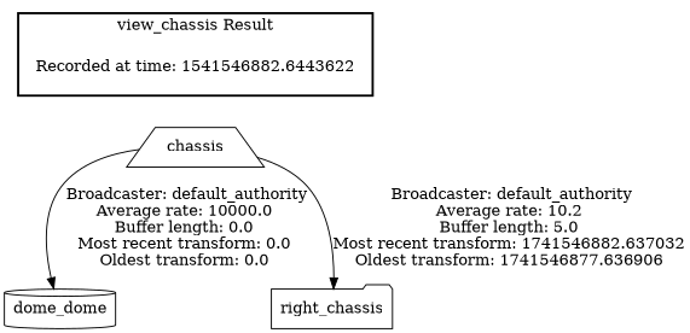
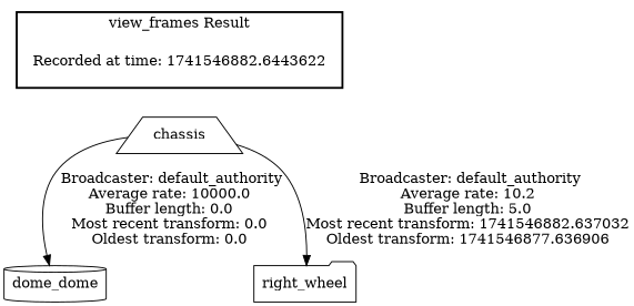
  digraph {
-   "Recorded at time: 1741546882.6443622" [shape=plaintext label="Recorded at time: 1541546882.6443622"]
+   "Recorded at time: 1741546882.6443622" [shape=plaintext]
    chassis [shape=trapezium]
    n3 [label=dome_dome shape=cylinder]
-   right_wheel [shape=folder label=right_chassis]
+   right_wheel [shape=folder]
    subgraph cluster_1 {
      color=black
-     label="view_chassis Result"
+     label="view_frames Result"
      style=bold
      "Recorded at time: 1741546882.6443622"
    }
    "Recorded at time: 1741546882.6443622" -> chassis [style=invis]
    chassis -> n3 [label=" Broadcaster: default_authority\nAverage rate: 10000.0\nBuffer length: 0.0\nMost recent transform: 0.0\nOldest transform: 0.0\n"]
    chassis -> right_wheel [label=" Broadcaster: default_authority\nAverage rate: 10.2\nBuffer length: 5.0\nMost recent transform: 1741546882.637032\nOldest transform: 1741546877.636906\n"]
  }
